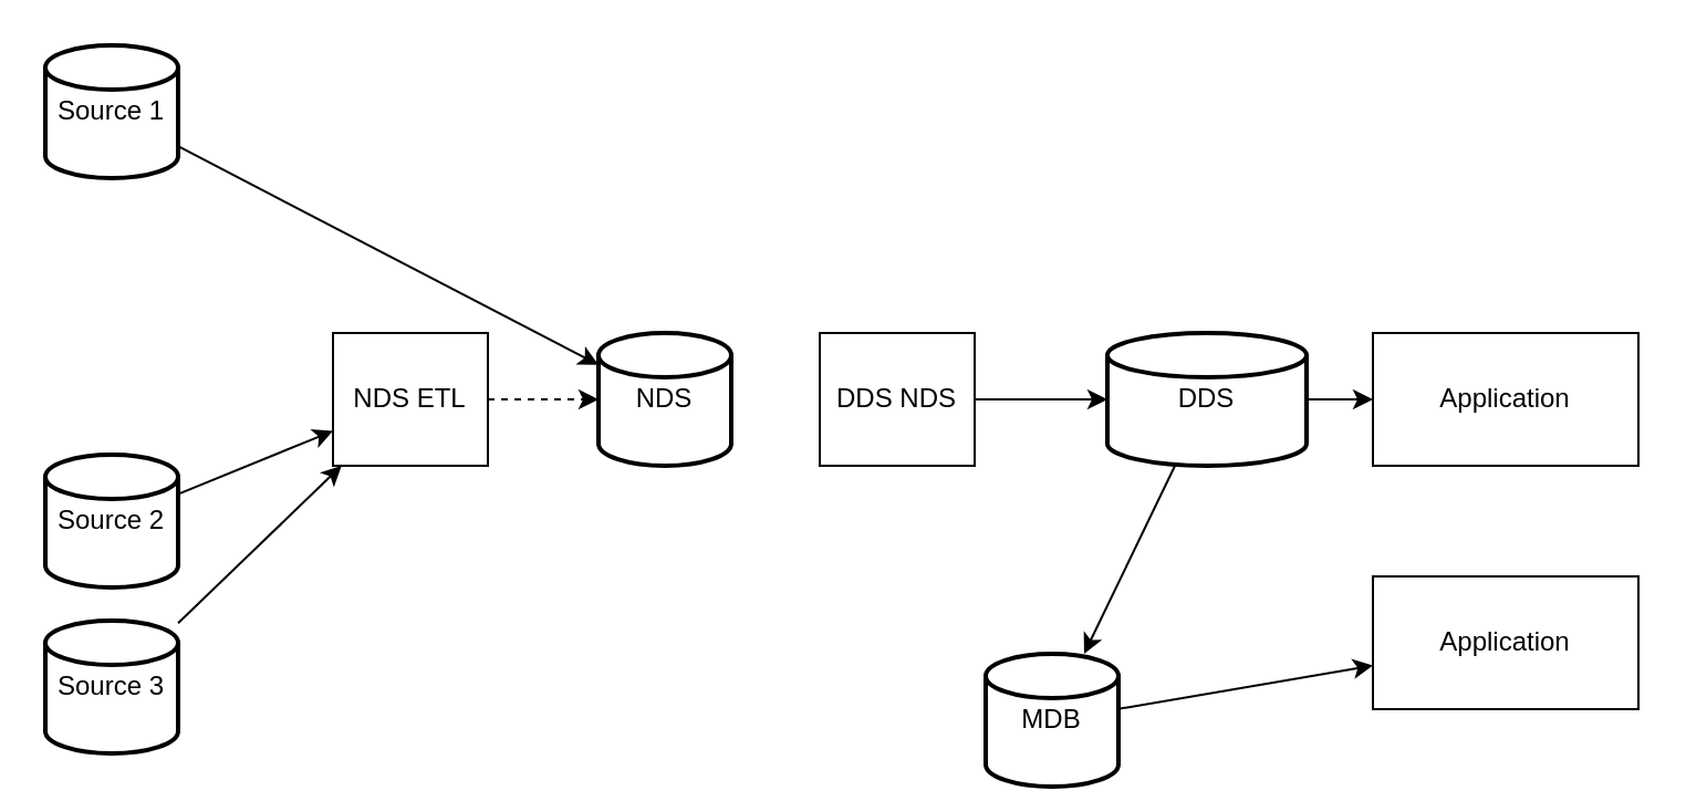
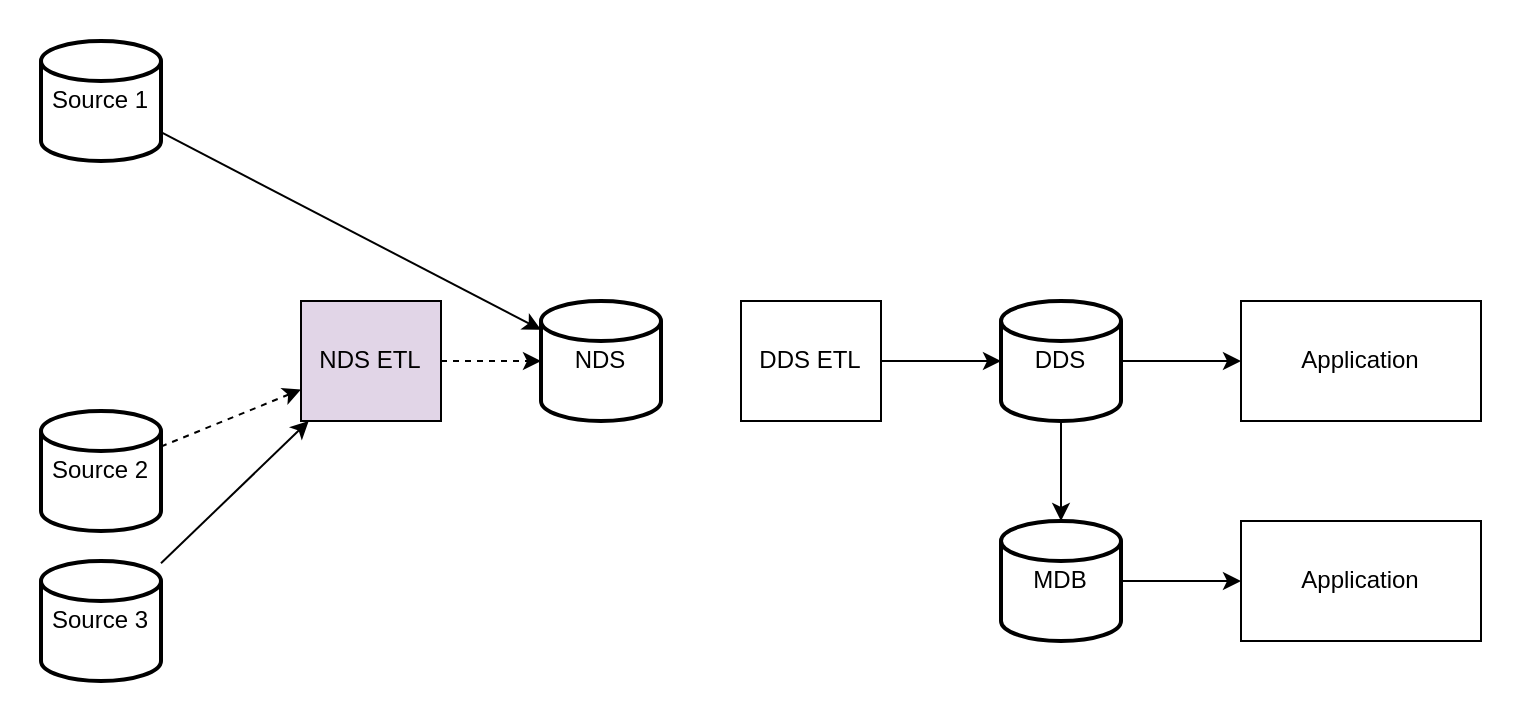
  <mxCell id="0" />
  <mxCell id="1" parent="0" />
  <mxCell id="2" value="Source 1" style="strokeWidth=2;html=1;shape=mxgraph.flowchart.database;whiteSpace=wrap;" vertex="1" parent="1"><mxGeometry x="20" y="20" width="60" height="60" as="geometry" /></mxCell>
  <mxCell id="3" value="Source 2" style="strokeWidth=2;html=1;shape=mxgraph.flowchart.database;whiteSpace=wrap;" vertex="1" parent="1"><mxGeometry x="20" y="205" width="60" height="60" as="geometry" /></mxCell>
  <mxCell id="4" value="Source 3" style="strokeWidth=2;html=1;shape=mxgraph.flowchart.database;whiteSpace=wrap;" vertex="1" parent="1"><mxGeometry x="20" y="280" width="60" height="60" as="geometry" /></mxCell>
- <mxCell id="5" value="NDS ETL" style="rounded=0;whiteSpace=wrap;html=1;" vertex="1" parent="1"><mxGeometry x="150" y="150" width="70" height="60" as="geometry" /></mxCell>
+ <mxCell id="5" value="NDS ETL" style="rounded=0;whiteSpace=wrap;html=1;fillColor=#e1d5e7;" vertex="1" parent="1"><mxGeometry x="150" y="150" width="70" height="60" as="geometry" /></mxCell>
  <mxCell id="6" value="NDS" style="strokeWidth=2;html=1;shape=mxgraph.flowchart.database;whiteSpace=wrap;" vertex="1" parent="1"><mxGeometry x="270" y="150" width="60" height="60" as="geometry" /></mxCell>
  <mxCell id="7" value="" style="endArrow=classic;html=1;dashed=1;" edge="1" parent="1" source="5" target="6"><mxGeometry width="50" height="50" relative="1" as="geometry"><mxPoint x="360" y="170" as="sourcePoint" /><mxPoint x="410" y="120" as="targetPoint" /></mxGeometry></mxCell>
  <mxCell id="8" value="" style="endArrow=classic;html=1;" edge="1" parent="1" source="2" target="6"><mxGeometry width="50" height="50" relative="1" as="geometry"><mxPoint x="360" y="180" as="sourcePoint" /><mxPoint x="410" y="130" as="targetPoint" /></mxGeometry></mxCell>
- <mxCell id="9" value="" style="endArrow=classic;html=1;" edge="1" parent="1" source="3" target="5"><mxGeometry width="50" height="50" relative="1" as="geometry"><mxPoint x="360" y="180" as="sourcePoint" /><mxPoint x="410" y="130" as="targetPoint" /></mxGeometry></mxCell>
+ <mxCell id="9" value="" style="endArrow=classic;html=1;dashed=1;" edge="1" parent="1" source="3" target="5"><mxGeometry width="50" height="50" relative="1" as="geometry"><mxPoint x="360" y="180" as="sourcePoint" /><mxPoint x="410" y="130" as="targetPoint" /></mxGeometry></mxCell>
  <mxCell id="10" value="" style="endArrow=classic;html=1;" edge="1" parent="1" source="4" target="5"><mxGeometry width="50" height="50" relative="1" as="geometry"><mxPoint x="360" y="180" as="sourcePoint" /><mxPoint x="410" y="130" as="targetPoint" /></mxGeometry></mxCell>
- <mxCell id="11" value="DDS NDS" style="rounded=0;whiteSpace=wrap;html=1;" vertex="1" parent="1"><mxGeometry x="370" y="150" width="70" height="60" as="geometry" /></mxCell>
- <mxCell id="12" value="DDS" style="strokeWidth=2;html=1;shape=mxgraph.flowchart.database;whiteSpace=wrap;" vertex="1" parent="1"><mxGeometry x="500" y="150" width="90" height="60" as="geometry" /></mxCell>
+ <mxCell id="11" value="DDS ETL" style="rounded=0;whiteSpace=wrap;html=1;" vertex="1" parent="1"><mxGeometry x="370" y="150" width="70" height="60" as="geometry" /></mxCell>
+ <mxCell id="12" value="DDS" style="strokeWidth=2;html=1;shape=mxgraph.flowchart.database;whiteSpace=wrap;" vertex="1" parent="1"><mxGeometry x="500" y="150" width="60" height="60" as="geometry" /></mxCell>
  <mxCell id="13" value="" style="endArrow=classic;html=1;" edge="1" parent="1" source="11" target="12"><mxGeometry width="50" height="50" relative="1" as="geometry"><mxPoint x="400" y="230" as="sourcePoint" /><mxPoint x="450" y="180" as="targetPoint" /></mxGeometry></mxCell>
  <mxCell id="14" value="Application" style="rounded=0;whiteSpace=wrap;html=1;" vertex="1" parent="1"><mxGeometry x="620" y="150" width="120" height="60" as="geometry" /></mxCell>
- <mxCell id="15" value="MDB" style="strokeWidth=2;html=1;shape=mxgraph.flowchart.database;whiteSpace=wrap;" vertex="1" parent="1"><mxGeometry x="445" y="295" width="60" height="60" as="geometry" /></mxCell>
+ <mxCell id="15" value="MDB" style="strokeWidth=2;html=1;shape=mxgraph.flowchart.database;whiteSpace=wrap;" vertex="1" parent="1"><mxGeometry x="500" y="260" width="60" height="60" as="geometry" /></mxCell>
  <mxCell id="16" value="" style="endArrow=classic;html=1;" edge="1" parent="1" source="12" target="15"><mxGeometry width="50" height="50" relative="1" as="geometry"><mxPoint x="390" y="230" as="sourcePoint" /><mxPoint x="440" y="180" as="targetPoint" /></mxGeometry></mxCell>
  <mxCell id="17" value="" style="endArrow=classic;html=1;" edge="1" parent="1" source="12" target="14"><mxGeometry width="50" height="50" relative="1" as="geometry"><mxPoint x="390" y="230" as="sourcePoint" /><mxPoint x="440" y="180" as="targetPoint" /></mxGeometry></mxCell>
  <mxCell id="18" value="Application" style="rounded=0;whiteSpace=wrap;html=1;" vertex="1" parent="1"><mxGeometry x="620" y="260" width="120" height="60" as="geometry" /></mxCell>
  <mxCell id="19" value="" style="endArrow=classic;html=1;" edge="1" parent="1" source="15" target="18"><mxGeometry width="50" height="50" relative="1" as="geometry"><mxPoint x="390" y="230" as="sourcePoint" /><mxPoint x="440" y="180" as="targetPoint" /></mxGeometry></mxCell>
